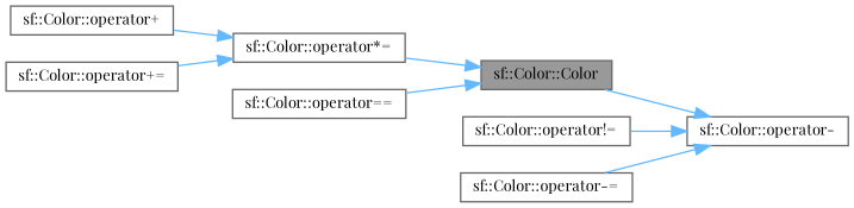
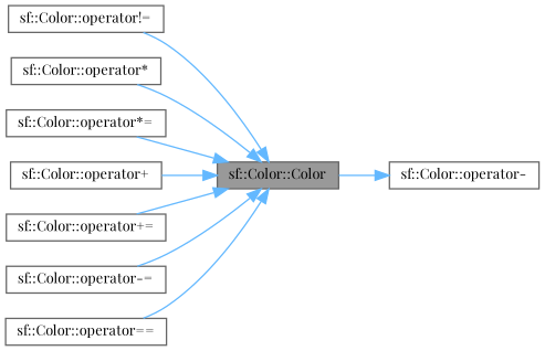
  digraph {
    fontname="Playfair Display"
    rankdir=RL
    node [color=grey40 fillcolor=white fontname="Playfair Display" fontsize=10 shape=box style=filled]
    edge [color=steelblue1 dir=back fontname="Playfair Display" fontsize=10 labelfontname=Helvetica labelfontsize=10 style=solid]
    n1 [color=gray40 fillcolor=grey60 fontcolor=black height=0.2 label="sf::Color::Color" width=0.4]
    n2 [height=0.2 label="sf::Color::operator!=" width=0.4]
+   n3 [height=0.2 label="sf::Color::operator*" width=0.4]
    n4 [height=0.2 label="sf::Color::operator*=" width=0.4]
    n5 [height=0.2 label="sf::Color::operator+" width=0.4]
    n6 [height=0.2 label="sf::Color::operator+=" width=0.4]
    n7 [height=0.2 label="sf::Color::operator-=" width=0.4]
    n8 [height=0.2 label="sf::Color::operator==" width=0.4]
    n9 [height=0.2 label="sf::Color::operator-" width=0.4]
-   n9 -> n2
+   n1 -> n2
+   n1 -> n3
    n1 -> n4
-   n4 -> n5
-   n4 -> n6
-   n9 -> n7
+   n1 -> n5
+   n1 -> n6
+   n1 -> n7
    n1 -> n8
    n9 -> n1
  }
